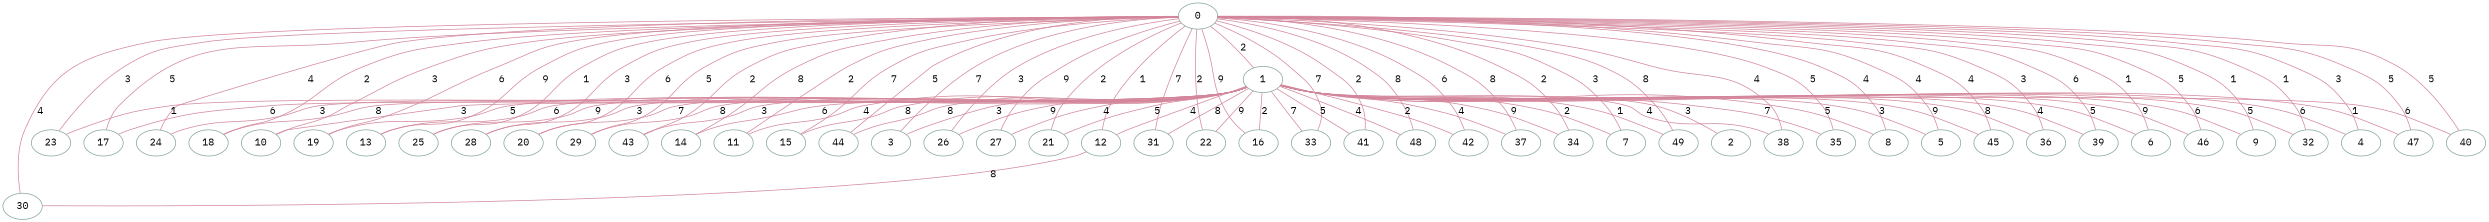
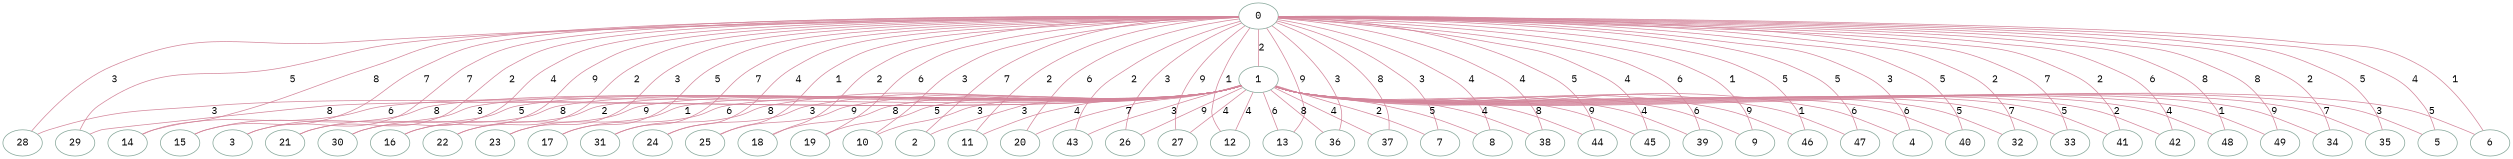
  graph {
    fontname="IBM Plex Mono"
    node [color="#84a598" fontname="IBM Plex Mono"]
    edge [color="#d3869b" fontname="IBM Plex Mono"]
    n1 [label=0]
    n2 [label=1]
    n3 [label=10]
    n4 [label=11]
    n5 [label=12]
    n6 [label=13]
    n7 [label=14]
    n8 [label=15]
    n9 [label=16]
    n10 [label=17]
    n11 [label=18]
    n12 [label=19]
    n13 [label=2]
    n14 [label=20]
    n15 [label=21]
    n16 [label=22]
    n17 [label=23]
    n18 [label=24]
    n19 [label=25]
    n20 [label=26]
    n21 [label=27]
    n22 [label=28]
    n23 [label=29]
    n24 [label=3]
    n25 [label=30]
    n26 [label=31]
    n27 [label=32]
    n28 [label=33]
    n29 [label=34]
    n30 [label=35]
    n31 [label=36]
    n32 [label=37]
    n33 [label=38]
    n34 [label=39]
    n35 [label=4]
    n36 [label=40]
    n37 [label=41]
    n38 [label=42]
    n39 [label=43]
    n40 [label=44]
    n41 [label=45]
    n42 [label=46]
    n43 [label=47]
    n44 [label=48]
    n45 [label=49]
    n46 [label=5]
    n47 [label=6]
    n48 [label=7]
    n49 [label=8]
    n50 [label=9]
    n1 -- n2 [label=2]
    n1 -- n3 [label=3]
    n1 -- n4 [label=2]
    n1 -- n5 [label=1]
    n1 -- n6 [label=9]
    n1 -- n7 [label=8]
    n1 -- n8 [label=7]
    n1 -- n9 [label=9]
    n1 -- n10 [label=5]
    n1 -- n11 [label=2]
    n1 -- n12 [label=6]
+   n1 -- n13 [label=7]
    n1 -- n14 [label=6]
    n1 -- n15 [label=2]
    n1 -- n16 [label=2]
    n1 -- n17 [label=3]
    n1 -- n18 [label=4]
    n1 -- n19 [label=1]
    n1 -- n20 [label=3]
    n1 -- n21 [label=9]
    n1 -- n22 [label=3]
    n1 -- n23 [label=5]
    n1 -- n24 [label=7]
    n1 -- n25 [label=4]
    n1 -- n26 [label=7]
-   n1 -- n27 [label=1]
+   n1 -- n27 [label=2]
    n1 -- n28 [label=7]
    n1 -- n29 [label=2]
    n1 -- n30 [label=5]
    n1 -- n31 [label=3]
    n1 -- n32 [label=8]
    n1 -- n33 [label=4]
    n1 -- n34 [label=6]
    n1 -- n35 [label=3]
    n1 -- n36 [label=5]
    n1 -- n37 [label=2]
    n1 -- n38 [label=6]
    n1 -- n39 [label=2]
    n1 -- n40 [label=5]
    n1 -- n41 [label=4]
    n1 -- n42 [label=5]
    n1 -- n43 [label=5]
    n1 -- n44 [label=8]
    n1 -- n45 [label=8]
    n1 -- n46 [label=4]
    n1 -- n47 [label=1]
    n1 -- n48 [label=3]
    n1 -- n49 [label=4]
    n1 -- n50 [label=1]
    n2 -- n3 [label=3]
    n2 -- n4 [label=4]
    n2 -- n5 [label=4]
    n2 -- n6 [label=6]
    n2 -- n7 [label=6]
    n2 -- n8 [label=8]
    n2 -- n9 [label=2]
    n2 -- n10 [label=6]
    n2 -- n11 [label=8]
    n2 -- n12 [label=5]
    n2 -- n13 [label=3]
    n2 -- n14 [label=7]
    n2 -- n15 [label=5]
    n2 -- n16 [label=9]
    n2 -- n17 [label=1]
    n2 -- n18 [label=3]
    n2 -- n19 [label=9]
    n2 -- n20 [label=9]
    n2 -- n21 [label=4]
    n2 -- n22 [label=3]
    n2 -- n23 [label=8]
    n2 -- n24 [label=3]
-   n5 -- n25 [label=8]
+   n2 -- n25 [label=8]
    n2 -- n26 [label=8]
    n2 -- n27 [label=5]
    n2 -- n28 [label=7]
    n2 -- n29 [label=9]
    n2 -- n30 [label=7]
    n2 -- n31 [label=8]
    n2 -- n32 [label=4]
    n2 -- n33 [label=4]
    n2 -- n34 [label=4]
    n2 -- n35 [label=6]
    n2 -- n36 [label=6]
    n2 -- n37 [label=5]
    n2 -- n38 [label=2]
    n2 -- n39 [label=3]
    n2 -- n40 [label=8]
    n2 -- n41 [label=9]
    n2 -- n42 [label=9]
    n2 -- n43 [label=1]
    n2 -- n44 [label=4]
    n2 -- n45 [label=1]
    n2 -- n46 [label=3]
    n2 -- n47 [label=5]
    n2 -- n48 [label=2]
    n2 -- n49 [label=5]
    n2 -- n50 [label=6]
  }
